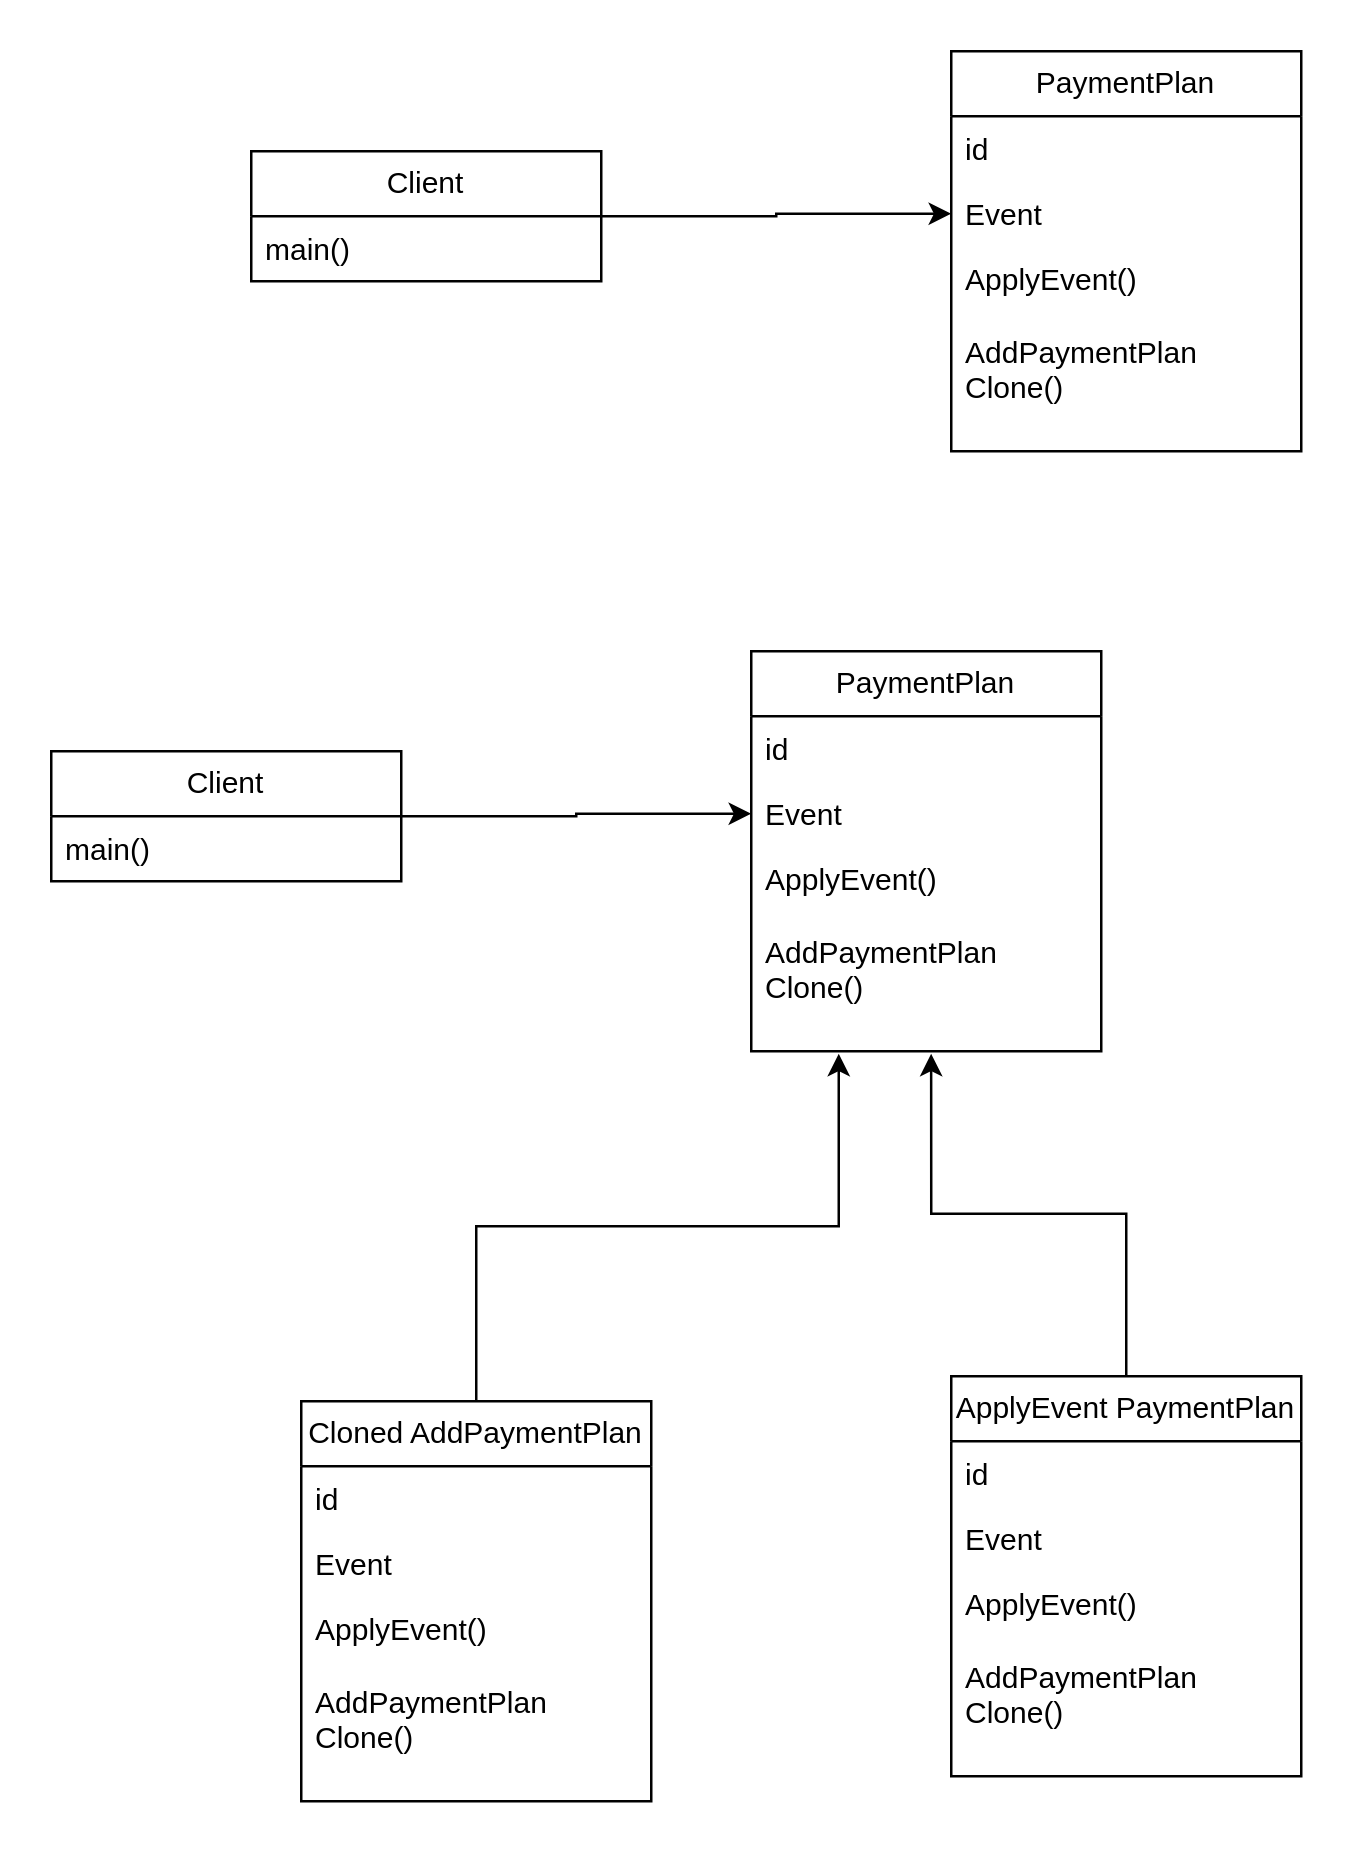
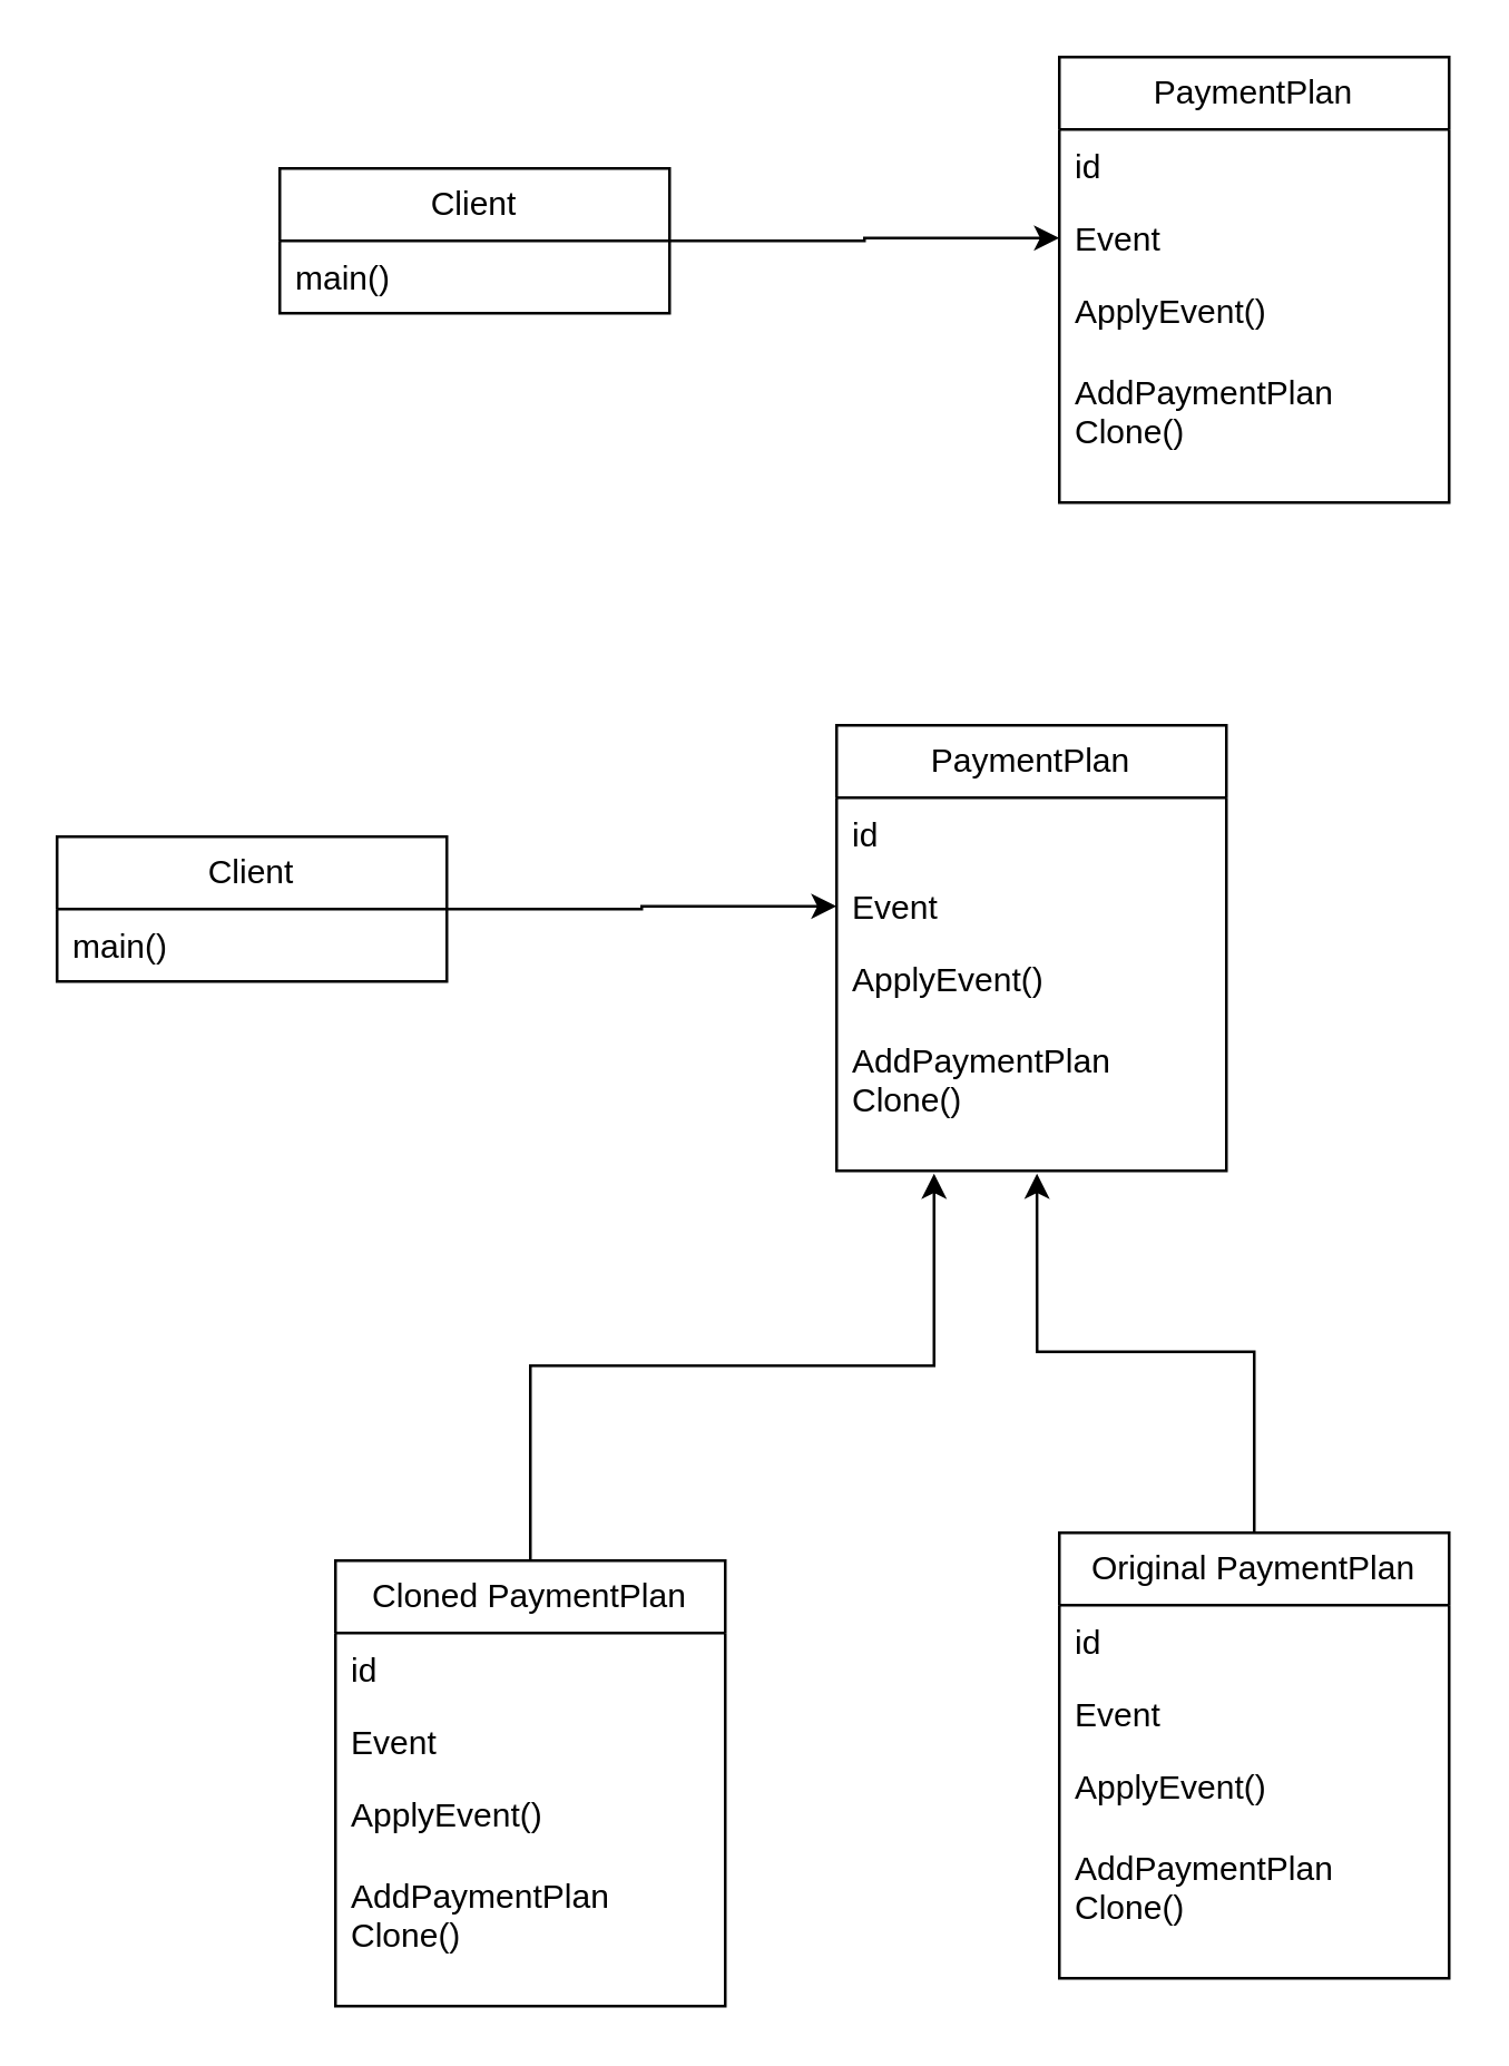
  <mxCell id="0" />
  <mxCell id="1" parent="0" />
  <mxCell id="2" style="edgeStyle=orthogonalEdgeStyle;rounded=0;orthogonalLoop=1;jettySize=auto;html=1;entryX=0;entryY=0.5;entryDx=0;entryDy=0;" edge="1" parent="1" source="3" target="7"><mxGeometry relative="1" as="geometry" /></mxCell>
  <mxCell id="3" value="Client" style="swimlane;fontStyle=0;childLayout=stackLayout;horizontal=1;startSize=26;fillColor=none;horizontalStack=0;resizeParent=1;resizeParentMax=0;resizeLast=0;collapsible=1;marginBottom=0;whiteSpace=wrap;html=1;" vertex="1" parent="1"><mxGeometry x="100" y="60" width="140" height="52" as="geometry" /></mxCell>
  <mxCell id="4" value="main()" style="text;strokeColor=none;fillColor=none;align=left;verticalAlign=top;spacingLeft=4;spacingRight=4;overflow=hidden;rotatable=0;points=[[0,0.5],[1,0.5]];portConstraint=eastwest;whiteSpace=wrap;html=1;" vertex="1" parent="3"><mxGeometry y="26" width="140" height="26" as="geometry" /></mxCell>
  <mxCell id="5" value="PaymentPlan" style="swimlane;fontStyle=0;childLayout=stackLayout;horizontal=1;startSize=26;fillColor=none;horizontalStack=0;resizeParent=1;resizeParentMax=0;resizeLast=0;collapsible=1;marginBottom=0;whiteSpace=wrap;html=1;" vertex="1" parent="1"><mxGeometry x="380" y="20" width="140" height="160" as="geometry" /></mxCell>
  <mxCell id="6" value="id" style="text;strokeColor=none;fillColor=none;align=left;verticalAlign=top;spacingLeft=4;spacingRight=4;overflow=hidden;rotatable=0;points=[[0,0.5],[1,0.5]];portConstraint=eastwest;whiteSpace=wrap;html=1;" vertex="1" parent="5"><mxGeometry y="26" width="140" height="26" as="geometry" /></mxCell>
  <mxCell id="7" value="Event" style="text;strokeColor=none;fillColor=none;align=left;verticalAlign=top;spacingLeft=4;spacingRight=4;overflow=hidden;rotatable=0;points=[[0,0.5],[1,0.5]];portConstraint=eastwest;whiteSpace=wrap;html=1;" vertex="1" parent="5"><mxGeometry y="52" width="140" height="26" as="geometry" /></mxCell>
  <mxCell id="8" value="ApplyEvent()&lt;div&gt;&lt;br&gt;&lt;/div&gt;&lt;div&gt;AddPaymentPlan&lt;/div&gt;&lt;div&gt;Clone()&lt;/div&gt;" style="text;strokeColor=none;fillColor=none;align=left;verticalAlign=top;spacingLeft=4;spacingRight=4;overflow=hidden;rotatable=0;points=[[0,0.5],[1,0.5]];portConstraint=eastwest;whiteSpace=wrap;html=1;" vertex="1" parent="5"><mxGeometry y="78" width="140" height="82" as="geometry" /></mxCell>
  <mxCell id="9" style="edgeStyle=orthogonalEdgeStyle;rounded=0;orthogonalLoop=1;jettySize=auto;html=1;entryX=0;entryY=0.5;entryDx=0;entryDy=0;" edge="1" parent="1" source="10" target="14"><mxGeometry relative="1" as="geometry" /></mxCell>
  <mxCell id="10" value="Client" style="swimlane;fontStyle=0;childLayout=stackLayout;horizontal=1;startSize=26;fillColor=none;horizontalStack=0;resizeParent=1;resizeParentMax=0;resizeLast=0;collapsible=1;marginBottom=0;whiteSpace=wrap;html=1;" vertex="1" parent="1"><mxGeometry x="20" y="300" width="140" height="52" as="geometry" /></mxCell>
  <mxCell id="11" value="main()" style="text;strokeColor=none;fillColor=none;align=left;verticalAlign=top;spacingLeft=4;spacingRight=4;overflow=hidden;rotatable=0;points=[[0,0.5],[1,0.5]];portConstraint=eastwest;whiteSpace=wrap;html=1;" vertex="1" parent="10"><mxGeometry y="26" width="140" height="26" as="geometry" /></mxCell>
  <mxCell id="12" value="PaymentPlan" style="swimlane;fontStyle=0;childLayout=stackLayout;horizontal=1;startSize=26;fillColor=none;horizontalStack=0;resizeParent=1;resizeParentMax=0;resizeLast=0;collapsible=1;marginBottom=0;whiteSpace=wrap;html=1;" vertex="1" parent="1"><mxGeometry x="300" y="260" width="140" height="160" as="geometry" /></mxCell>
  <mxCell id="13" value="id" style="text;strokeColor=none;fillColor=none;align=left;verticalAlign=top;spacingLeft=4;spacingRight=4;overflow=hidden;rotatable=0;points=[[0,0.5],[1,0.5]];portConstraint=eastwest;whiteSpace=wrap;html=1;" vertex="1" parent="12"><mxGeometry y="26" width="140" height="26" as="geometry" /></mxCell>
  <mxCell id="14" value="Event" style="text;strokeColor=none;fillColor=none;align=left;verticalAlign=top;spacingLeft=4;spacingRight=4;overflow=hidden;rotatable=0;points=[[0,0.5],[1,0.5]];portConstraint=eastwest;whiteSpace=wrap;html=1;" vertex="1" parent="12"><mxGeometry y="52" width="140" height="26" as="geometry" /></mxCell>
  <mxCell id="15" value="ApplyEvent()&lt;div&gt;&lt;br&gt;&lt;/div&gt;&lt;div&gt;AddPaymentPlan&lt;/div&gt;&lt;div&gt;Clone()&lt;/div&gt;" style="text;strokeColor=none;fillColor=none;align=left;verticalAlign=top;spacingLeft=4;spacingRight=4;overflow=hidden;rotatable=0;points=[[0,0.5],[1,0.5]];portConstraint=eastwest;whiteSpace=wrap;html=1;" vertex="1" parent="12"><mxGeometry y="78" width="140" height="82" as="geometry" /></mxCell>
- <mxCell id="16" value="Cloned AddPaymentPlan" style="swimlane;fontStyle=0;childLayout=stackLayout;horizontal=1;startSize=26;fillColor=none;horizontalStack=0;resizeParent=1;resizeParentMax=0;resizeLast=0;collapsible=1;marginBottom=0;whiteSpace=wrap;html=1;" vertex="1" parent="1"><mxGeometry x="120" y="560" width="140" height="160" as="geometry" /></mxCell>
+ <mxCell id="16" value="Cloned PaymentPlan" style="swimlane;fontStyle=0;childLayout=stackLayout;horizontal=1;startSize=26;fillColor=none;horizontalStack=0;resizeParent=1;resizeParentMax=0;resizeLast=0;collapsible=1;marginBottom=0;whiteSpace=wrap;html=1;" vertex="1" parent="1"><mxGeometry x="120" y="560" width="140" height="160" as="geometry" /></mxCell>
  <mxCell id="17" value="id" style="text;strokeColor=none;fillColor=none;align=left;verticalAlign=top;spacingLeft=4;spacingRight=4;overflow=hidden;rotatable=0;points=[[0,0.5],[1,0.5]];portConstraint=eastwest;whiteSpace=wrap;html=1;" vertex="1" parent="16"><mxGeometry y="26" width="140" height="26" as="geometry" /></mxCell>
  <mxCell id="18" value="Event" style="text;strokeColor=none;fillColor=none;align=left;verticalAlign=top;spacingLeft=4;spacingRight=4;overflow=hidden;rotatable=0;points=[[0,0.5],[1,0.5]];portConstraint=eastwest;whiteSpace=wrap;html=1;" vertex="1" parent="16"><mxGeometry y="52" width="140" height="26" as="geometry" /></mxCell>
  <mxCell id="19" value="ApplyEvent()&lt;div&gt;&lt;br&gt;&lt;/div&gt;&lt;div&gt;AddPaymentPlan&lt;/div&gt;&lt;div&gt;Clone()&lt;/div&gt;" style="text;strokeColor=none;fillColor=none;align=left;verticalAlign=top;spacingLeft=4;spacingRight=4;overflow=hidden;rotatable=0;points=[[0,0.5],[1,0.5]];portConstraint=eastwest;whiteSpace=wrap;html=1;" vertex="1" parent="16"><mxGeometry y="78" width="140" height="82" as="geometry" /></mxCell>
- <mxCell id="20" value="ApplyEvent PaymentPlan" style="swimlane;fontStyle=0;childLayout=stackLayout;horizontal=1;startSize=26;fillColor=none;horizontalStack=0;resizeParent=1;resizeParentMax=0;resizeLast=0;collapsible=1;marginBottom=0;whiteSpace=wrap;html=1;" vertex="1" parent="1"><mxGeometry x="380" y="550" width="140" height="160" as="geometry" /></mxCell>
+ <mxCell id="20" value="Original PaymentPlan" style="swimlane;fontStyle=0;childLayout=stackLayout;horizontal=1;startSize=26;fillColor=none;horizontalStack=0;resizeParent=1;resizeParentMax=0;resizeLast=0;collapsible=1;marginBottom=0;whiteSpace=wrap;html=1;" vertex="1" parent="1"><mxGeometry x="380" y="550" width="140" height="160" as="geometry" /></mxCell>
  <mxCell id="21" value="id" style="text;strokeColor=none;fillColor=none;align=left;verticalAlign=top;spacingLeft=4;spacingRight=4;overflow=hidden;rotatable=0;points=[[0,0.5],[1,0.5]];portConstraint=eastwest;whiteSpace=wrap;html=1;" vertex="1" parent="20"><mxGeometry y="26" width="140" height="26" as="geometry" /></mxCell>
  <mxCell id="22" value="Event" style="text;strokeColor=none;fillColor=none;align=left;verticalAlign=top;spacingLeft=4;spacingRight=4;overflow=hidden;rotatable=0;points=[[0,0.5],[1,0.5]];portConstraint=eastwest;whiteSpace=wrap;html=1;" vertex="1" parent="20"><mxGeometry y="52" width="140" height="26" as="geometry" /></mxCell>
  <mxCell id="23" value="ApplyEvent()&lt;div&gt;&lt;br&gt;&lt;/div&gt;&lt;div&gt;AddPaymentPlan&lt;/div&gt;&lt;div&gt;Clone()&lt;/div&gt;" style="text;strokeColor=none;fillColor=none;align=left;verticalAlign=top;spacingLeft=4;spacingRight=4;overflow=hidden;rotatable=0;points=[[0,0.5],[1,0.5]];portConstraint=eastwest;whiteSpace=wrap;html=1;" vertex="1" parent="20"><mxGeometry y="78" width="140" height="82" as="geometry" /></mxCell>
  <mxCell id="24" style="edgeStyle=orthogonalEdgeStyle;rounded=0;orthogonalLoop=1;jettySize=auto;html=1;entryX=0.25;entryY=1.012;entryDx=0;entryDy=0;entryPerimeter=0;" edge="1" parent="1" source="16" target="15"><mxGeometry relative="1" as="geometry" /></mxCell>
  <mxCell id="25" style="edgeStyle=orthogonalEdgeStyle;rounded=0;orthogonalLoop=1;jettySize=auto;html=1;entryX=0.514;entryY=1.012;entryDx=0;entryDy=0;entryPerimeter=0;" edge="1" parent="1" source="20" target="15"><mxGeometry relative="1" as="geometry" /></mxCell>
